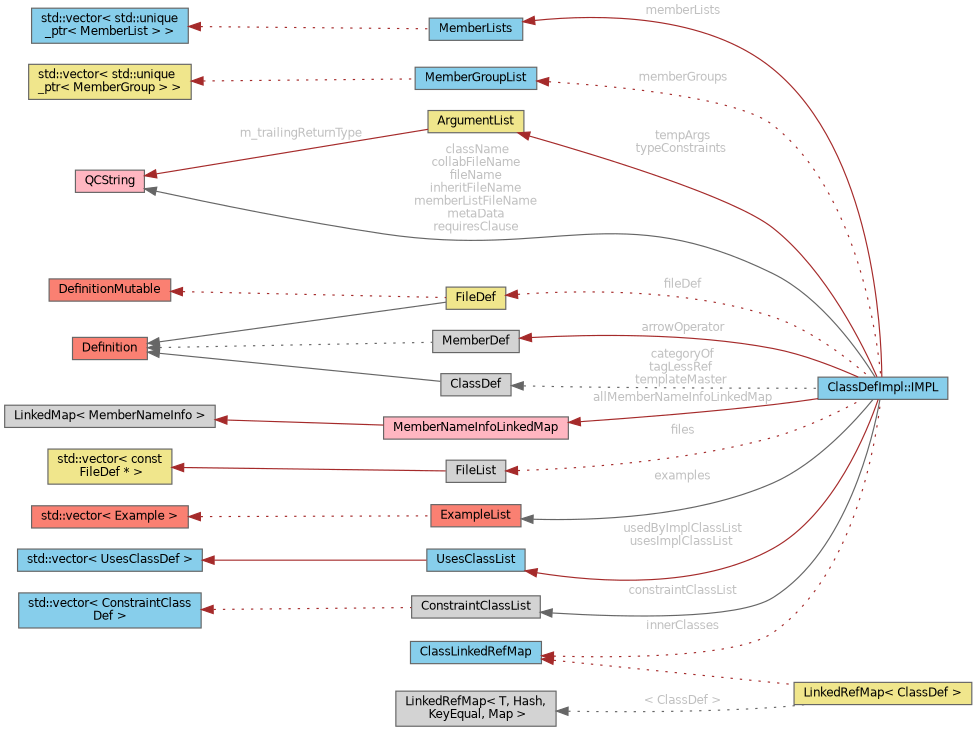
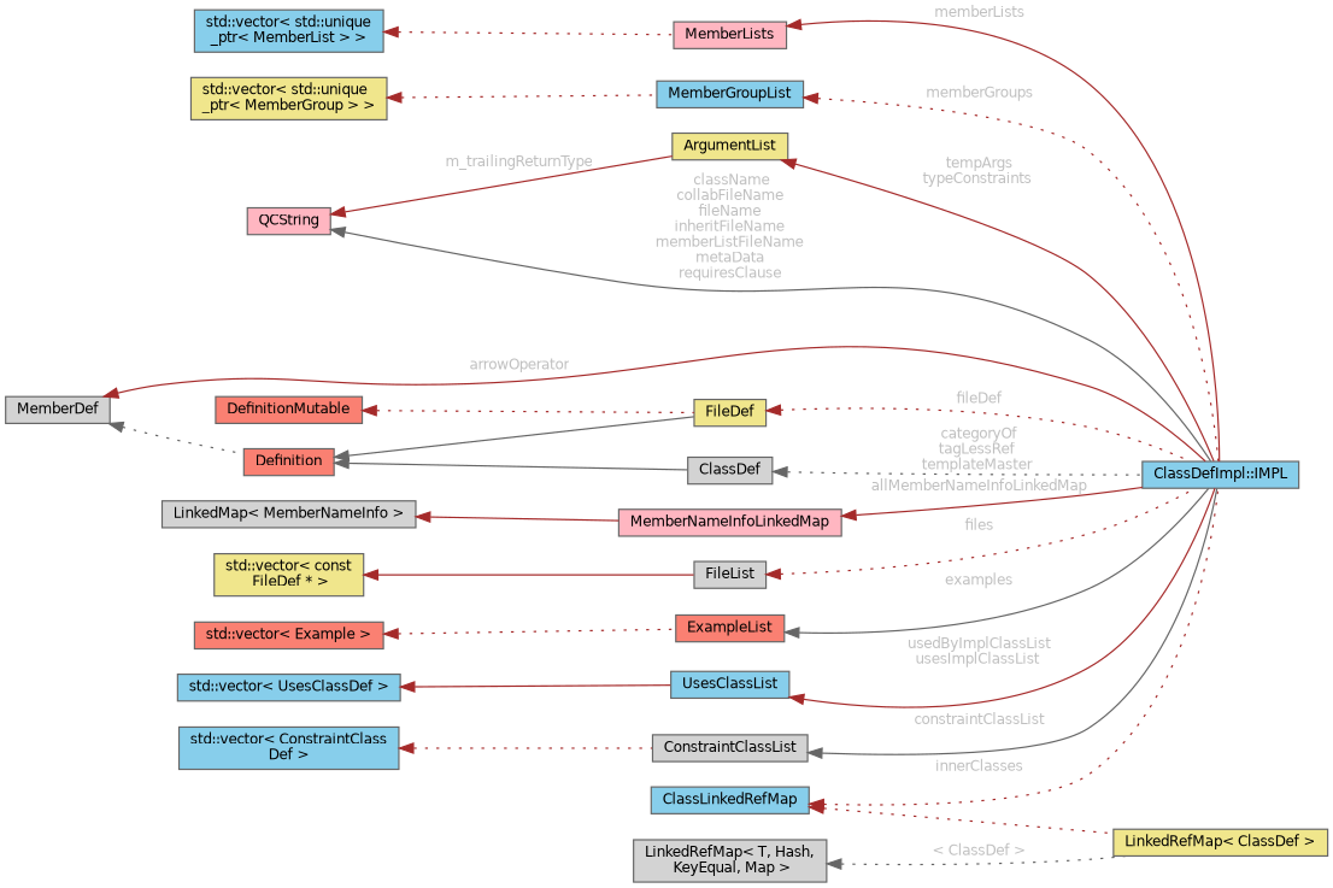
  digraph {
    rankdir=LR
    node [color=gray40 fillcolor=skyblue fontname=Helvetica fontsize=10 shape=box style=filled]
    edge [color=brown dir=back fontcolor=grey fontname=Helvetica fontsize=10 labelfontname=Helvetica labelfontsize=10 style=solid]
    n1 [fontcolor=black height=0.2 label="ClassDefImpl::IMPL" width=0.4]
    n2 [fillcolor=lightpink height=0.2 label=QCString width=0.4]
    n3 [fillcolor=khaki height=0.2 label=ArgumentList width=0.4]
    n4 [fillcolor=khaki height=0.2 label=FileDef width=0.4]
    n5 [fillcolor=salmon height=0.2 label=DefinitionMutable width=0.4]
    n6 [fillcolor=salmon height=0.2 label=Definition width=0.4]
    n7 [fillcolor=lightgrey height=0.2 label=ClassDef width=0.4]
    n8 [fillcolor=lightgrey height=0.2 label=MemberDef width=0.4]
    n9 [fillcolor=lightpink height=0.2 label=MemberNameInfoLinkedMap width=0.4]
    n10 [fillcolor=lightgrey height=0.2 label="LinkedMap\< MemberNameInfo \>" width=0.4]
    n11 [fillcolor=lightgrey height=0.2 label=FileList width=0.4]
    n12 [fillcolor=khaki height=0.2 label="std::vector\< const\l FileDef * \>" width=0.4]
    n13 [fillcolor=salmon height=0.2 label=ExampleList width=0.4]
    n14 [fillcolor=salmon height=0.2 label="std::vector\< Example \>" width=0.4]
    n15 [height=0.2 label=ClassLinkedRefMap width=0.4]
    n16 [fillcolor=khaki height=0.2 label="LinkedRefMap\< ClassDef \>" width=0.4]
    n17 [fillcolor=lightgrey height=0.2 label="LinkedRefMap\< T, Hash,\l KeyEqual, Map \>" width=0.4]
    n18 [height=0.2 label=UsesClassList width=0.4]
    n19 [height=0.2 label="std::vector\< UsesClassDef \>" width=0.4]
    n20 [fillcolor=lightgrey height=0.2 label=ConstraintClassList width=0.4]
    n21 [height=0.2 label="std::vector\< ConstraintClass\lDef \>" width=0.4]
-   n22 [height=0.2 label=MemberLists width=0.4]
+   n22 [fillcolor=lightpink height=0.2 label=MemberLists width=0.4]
    n23 [height=0.2 label="std::vector\< std::unique\l_ptr\< MemberList \> \>" width=0.4]
    n24 [height=0.2 label=MemberGroupList width=0.4]
    n25 [fillcolor=khaki height=0.2 label="std::vector\< std::unique\l_ptr\< MemberGroup \> \>" width=0.4]
    n2 -> n1 [color=gray40 label=" className\ncollabFileName\nfileName\ninheritFileName\nmemberListFileName\nmetaData\nrequiresClause"]
    n2 -> n3 [label=" m_trailingReturnType"]
    n3 -> n1 [label=" tempArgs\ntypeConstraints"]
    n4 -> n1 [label=" fileDef" style=dotted]
    n5 -> n4 [style=dotted fontcolor=""]
    n6 -> n4 [color=gray40 fontcolor=""]
    n6 -> n7 [color=gray40 fontcolor=""]
-   n6 -> n8 [color=gray40 style=dotted fontcolor=""]
+   n8 -> n6 [color=gray40 style=dotted fontcolor=""]
    n7 -> n1 [color=gray40 label=" categoryOf\ntagLessRef\ntemplateMaster" style=dotted]
    n8 -> n1 [label=" arrowOperator"]
    n9 -> n1 [label=" allMemberNameInfoLinkedMap"]
    n10 -> n9 [fontcolor=""]
    n11 -> n1 [label=" files" style=dotted]
    n12 -> n11 [fontcolor=""]
    n13 -> n1 [color=gray40 label=" examples"]
    n14 -> n13 [style=dotted fontcolor=""]
    n15 -> n1 [label=" innerClasses" style=dotted]
    n15 -> n16 [style=dotted fontcolor=""]
    n17 -> n16 [color=gray40 label=" \< ClassDef \>" style=dotted]
    n18 -> n1 [label=" usedByImplClassList\nusesImplClassList"]
    n19 -> n18 [fontcolor=""]
    n20 -> n1 [color=gray40 label=" constraintClassList"]
    n21 -> n20 [style=dotted fontcolor=""]
    n22 -> n1 [label=" memberLists"]
    n23 -> n22 [style=dotted fontcolor=""]
    n24 -> n1 [label=" memberGroups" style=dotted]
    n25 -> n24 [style=dotted fontcolor=""]
  }
